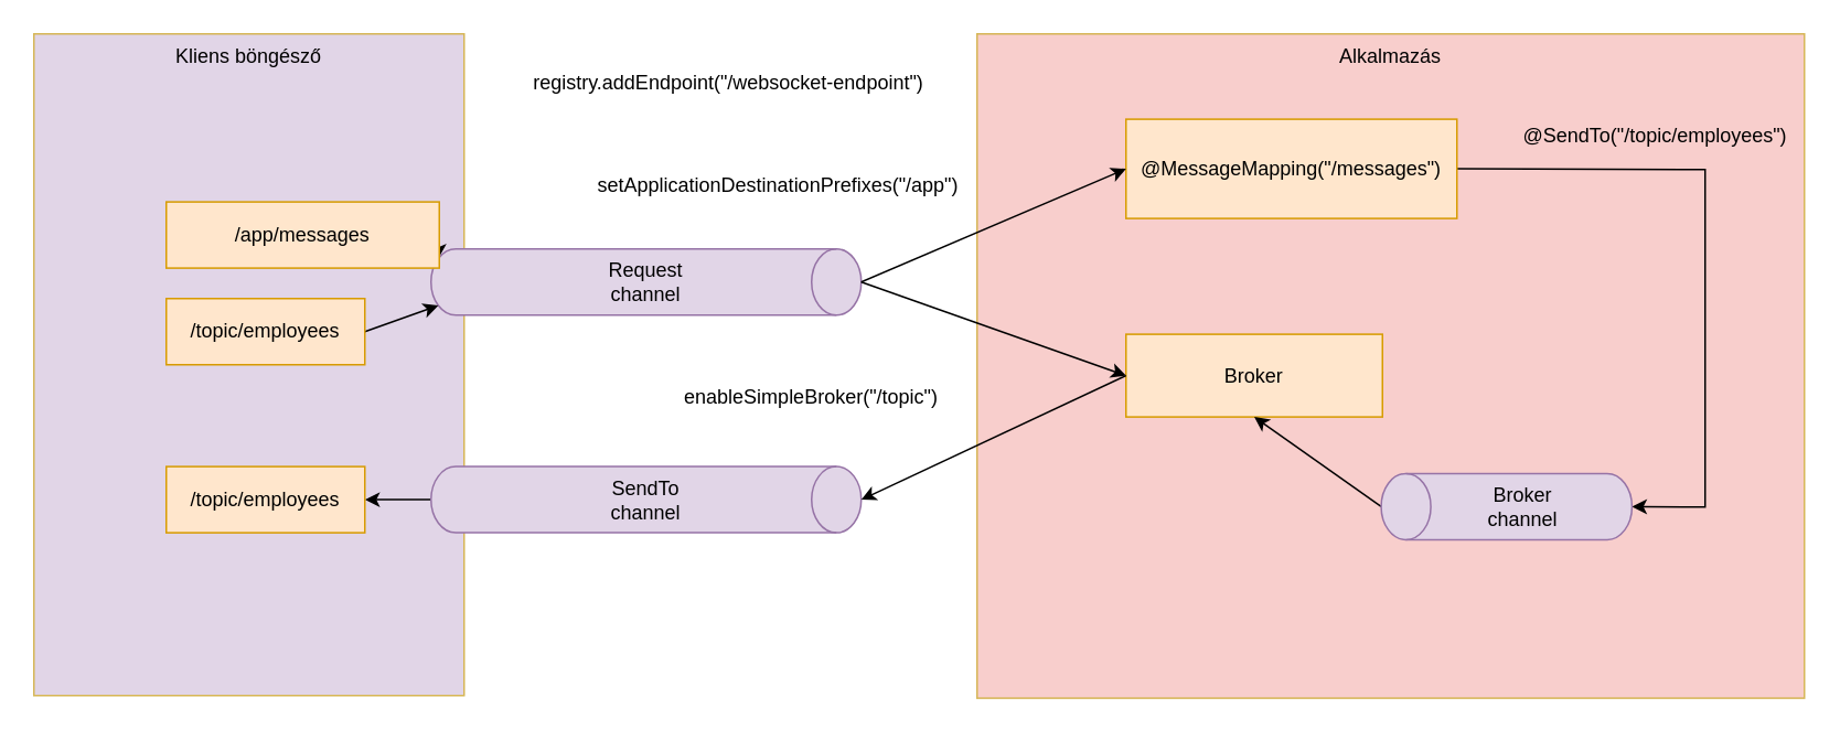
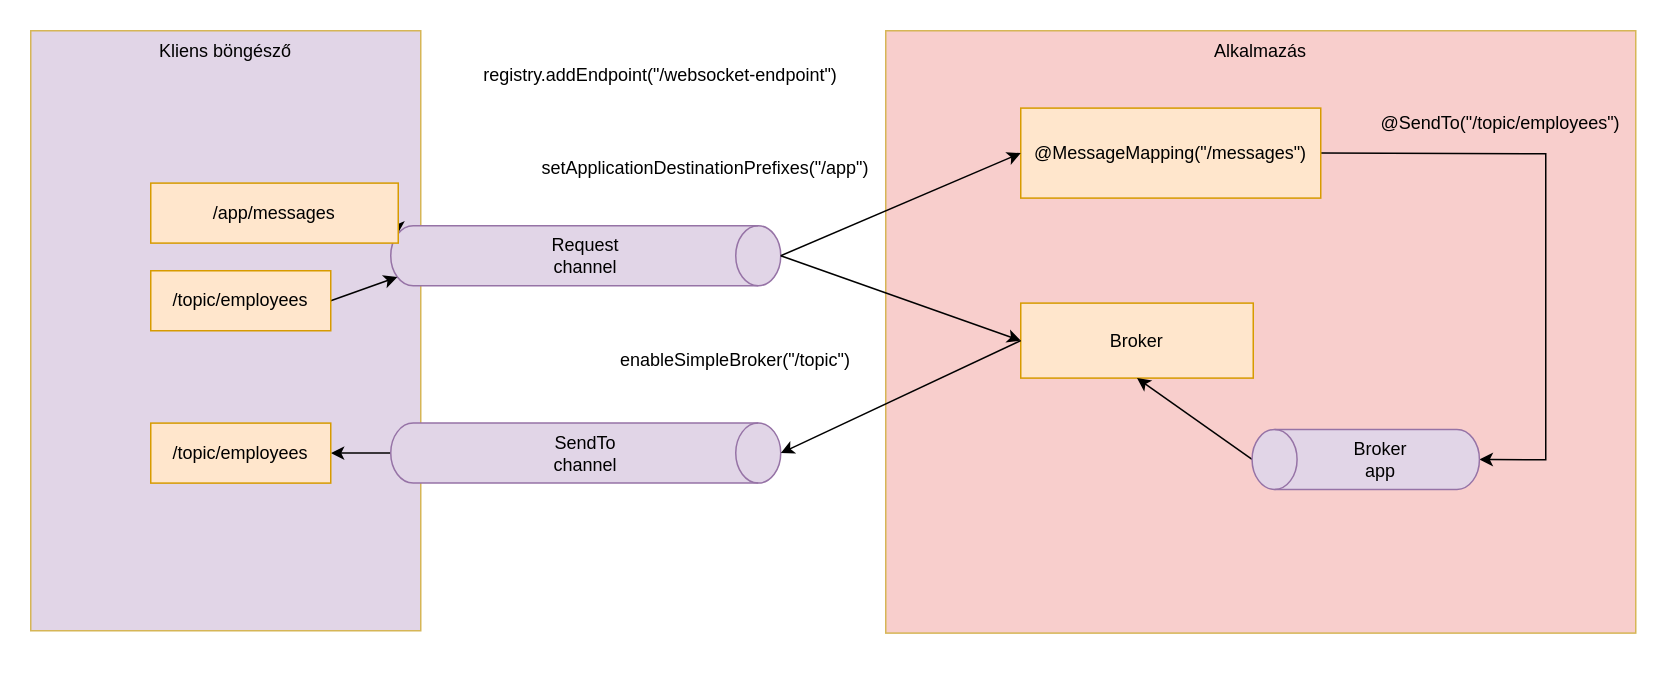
  <mxCell id="0" />
  <mxCell id="1" parent="0" />
  <mxCell id="2" value="Kliens böngésző" style="rounded=0;whiteSpace=wrap;html=1;verticalAlign=top;fillColor=#e1d5e7;strokeColor=#d6b656;" parent="1" vertex="1"><mxGeometry x="20" y="20" width="260" height="400" as="geometry" /></mxCell>
  <mxCell id="3" value="" style="shape=cylinder3;whiteSpace=wrap;html=1;boundedLbl=1;backgroundOutline=1;size=15;rotation=90;fillColor=#e1d5e7;strokeColor=#9673a6;" parent="1" vertex="1"><mxGeometry x="370" y="40" width="40" height="260" as="geometry" /></mxCell>
  <mxCell id="4" value="Request channel" style="text;html=1;strokeColor=none;fillColor=none;align=center;verticalAlign=middle;whiteSpace=wrap;rounded=0;" parent="1" vertex="1"><mxGeometry x="370" y="160" width="40" height="20" as="geometry" /></mxCell>
  <mxCell id="5" style="edgeStyle=none;rounded=0;orthogonalLoop=1;jettySize=auto;html=1;exitX=1;exitY=0.5;exitDx=0;exitDy=0;entryX=0.145;entryY=1;entryDx=0;entryDy=-4.35;entryPerimeter=0;" parent="1" source="6" target="3" edge="1"><mxGeometry relative="1" as="geometry"><mxPoint x="260" y="160" as="targetPoint" /></mxGeometry></mxCell>
  <mxCell id="6" value="/app/messages" style="rounded=0;whiteSpace=wrap;html=1;fillColor=#ffe6cc;strokeColor=#d79b00;" parent="1" vertex="1"><mxGeometry x="100" y="121.57" width="165" height="40" as="geometry" /></mxCell>
  <mxCell id="7" style="edgeStyle=none;rounded=0;orthogonalLoop=1;jettySize=auto;html=1;exitX=1;exitY=0.5;exitDx=0;exitDy=0;entryX=0.855;entryY=1;entryDx=0;entryDy=-4.35;entryPerimeter=0;" parent="1" source="8" target="3" edge="1"><mxGeometry relative="1" as="geometry"><mxPoint x="300" y="210" as="targetPoint" /></mxGeometry></mxCell>
  <mxCell id="8" value="/topic/employees" style="rounded=0;whiteSpace=wrap;html=1;fillColor=#ffe6cc;strokeColor=#d79b00;" parent="1" vertex="1"><mxGeometry x="100" y="180" width="120" height="40" as="geometry" /></mxCell>
  <mxCell id="9" style="rounded=0;orthogonalLoop=1;jettySize=auto;html=1;exitX=0.5;exitY=1;exitDx=0;exitDy=0;exitPerimeter=0;" edge="1" parent="1" source="10" target="12"><mxGeometry relative="1" as="geometry" /></mxCell>
  <mxCell id="10" value="" style="shape=cylinder3;whiteSpace=wrap;html=1;boundedLbl=1;backgroundOutline=1;size=15;rotation=90;fillColor=#e1d5e7;strokeColor=#9673a6;" parent="1" vertex="1"><mxGeometry x="370" y="171.57" width="40" height="260" as="geometry" /></mxCell>
  <mxCell id="11" value="SendTo channel" style="text;html=1;strokeColor=none;fillColor=none;align=center;verticalAlign=middle;whiteSpace=wrap;rounded=0;" parent="1" vertex="1"><mxGeometry x="370" y="291.57" width="40" height="20" as="geometry" /></mxCell>
  <mxCell id="12" value="/topic/employees" style="rounded=0;whiteSpace=wrap;html=1;fillColor=#ffe6cc;strokeColor=#d79b00;" parent="1" vertex="1"><mxGeometry x="100" y="281.57" width="120" height="40" as="geometry" /></mxCell>
  <mxCell id="13" value="Alkalmazás" style="rounded=0;whiteSpace=wrap;html=1;verticalAlign=top;fillColor=#f8cecc;strokeColor=#d6b656;" parent="1" vertex="1"><mxGeometry x="590" y="20" width="500" height="401.57" as="geometry" /></mxCell>
  <mxCell id="14" style="edgeStyle=none;rounded=0;orthogonalLoop=1;jettySize=auto;html=1;exitX=1;exitY=0.5;exitDx=0;exitDy=0;entryX=0.5;entryY=1;entryDx=0;entryDy=0;entryPerimeter=0;" parent="1" source="15" target="23" edge="1"><mxGeometry relative="1" as="geometry"><Array as="points"><mxPoint x="1030" y="102" /><mxPoint x="1030" y="306" /></Array></mxGeometry></mxCell>
  <mxCell id="15" value="@MessageMapping(&quot;/messages&quot;)" style="rounded=0;whiteSpace=wrap;html=1;verticalAlign=middle;fillColor=#ffe6cc;strokeColor=#d79b00;" parent="1" vertex="1"><mxGeometry x="680" y="71.57" width="200" height="60" as="geometry" /></mxCell>
  <mxCell id="16" style="rounded=0;orthogonalLoop=1;jettySize=auto;html=1;exitX=0.5;exitY=0;exitDx=0;exitDy=0;exitPerimeter=0;entryX=0;entryY=0.5;entryDx=0;entryDy=0;" parent="1" source="3" target="15" edge="1"><mxGeometry relative="1" as="geometry" /></mxCell>
  <mxCell id="17" value="setApplicationDestinationPrefixes(&quot;/app&quot;)" style="text;html=1;strokeColor=none;fillColor=none;align=center;verticalAlign=middle;whiteSpace=wrap;rounded=0;" parent="1" vertex="1"><mxGeometry x="450" y="101.57" width="40" height="20" as="geometry" /></mxCell>
  <mxCell id="18" value="Broker" style="rounded=0;whiteSpace=wrap;html=1;verticalAlign=middle;fillColor=#ffe6cc;strokeColor=#d79b00;" parent="1" vertex="1"><mxGeometry x="680" y="201.57" width="155" height="50" as="geometry" /></mxCell>
  <mxCell id="19" style="rounded=0;orthogonalLoop=1;jettySize=auto;html=1;exitX=0.5;exitY=0;exitDx=0;exitDy=0;exitPerimeter=0;entryX=0;entryY=0.5;entryDx=0;entryDy=0;" parent="1" source="3" target="18" edge="1"><mxGeometry relative="1" as="geometry"><mxPoint x="529.98" y="177.731" as="sourcePoint" /><mxPoint x="690" y="151.57" as="targetPoint" /></mxGeometry></mxCell>
  <mxCell id="20" value="enableSimpleBroker(&quot;/topic&quot;)" style="text;html=1;strokeColor=none;fillColor=none;align=center;verticalAlign=middle;whiteSpace=wrap;rounded=0;" parent="1" vertex="1"><mxGeometry x="470" y="230" width="40" height="20" as="geometry" /></mxCell>
  <mxCell id="21" style="rounded=0;orthogonalLoop=1;jettySize=auto;html=1;exitX=0;exitY=0.5;exitDx=0;exitDy=0;" parent="1" source="18" edge="1"><mxGeometry relative="1" as="geometry"><mxPoint x="529.98" y="177.731" as="sourcePoint" /><mxPoint x="520" y="301.57" as="targetPoint" /></mxGeometry></mxCell>
  <mxCell id="22" style="edgeStyle=none;rounded=0;orthogonalLoop=1;jettySize=auto;html=1;exitX=0.5;exitY=0;exitDx=0;exitDy=0;exitPerimeter=0;entryX=0.5;entryY=1;entryDx=0;entryDy=0;" parent="1" source="23" target="18" edge="1"><mxGeometry relative="1" as="geometry" /></mxCell>
  <mxCell id="23" value="" style="shape=cylinder3;whiteSpace=wrap;html=1;boundedLbl=1;backgroundOutline=1;size=15;rotation=-90;fillColor=#e1d5e7;strokeColor=#9673a6;" parent="1" vertex="1"><mxGeometry x="890" y="230" width="40" height="151.57" as="geometry" /></mxCell>
- <mxCell id="24" value="Broker channel" style="text;html=1;strokeColor=none;fillColor=none;align=center;verticalAlign=middle;whiteSpace=wrap;rounded=0;" parent="1" vertex="1"><mxGeometry x="900" y="295.78" width="40" height="20" as="geometry" /></mxCell>
+ <mxCell id="24" value="Broker app" style="text;html=1;strokeColor=none;fillColor=none;align=center;verticalAlign=middle;whiteSpace=wrap;rounded=0;" parent="1" vertex="1"><mxGeometry x="900" y="295.78" width="40" height="20" as="geometry" /></mxCell>
  <mxCell id="25" value="@SendTo(&quot;/topic/employees&quot;)" style="text;html=1;strokeColor=none;fillColor=none;align=center;verticalAlign=middle;whiteSpace=wrap;rounded=0;" parent="1" vertex="1"><mxGeometry x="980" y="71.57" width="40" height="20" as="geometry" /></mxCell>
  <mxCell id="26" style="edgeStyle=none;rounded=0;orthogonalLoop=1;jettySize=auto;html=1;exitX=0.5;exitY=0;exitDx=0;exitDy=0;" parent="1" source="20" target="20" edge="1"><mxGeometry relative="1" as="geometry" /></mxCell>
  <mxCell id="27" value="registry.addEndpoint(&quot;/websocket-endpoint&quot;)" style="text;html=1;strokeColor=none;fillColor=none;align=center;verticalAlign=middle;whiteSpace=wrap;rounded=0;" vertex="1" parent="1"><mxGeometry x="310" y="40" width="260" height="20" as="geometry" /></mxCell>
